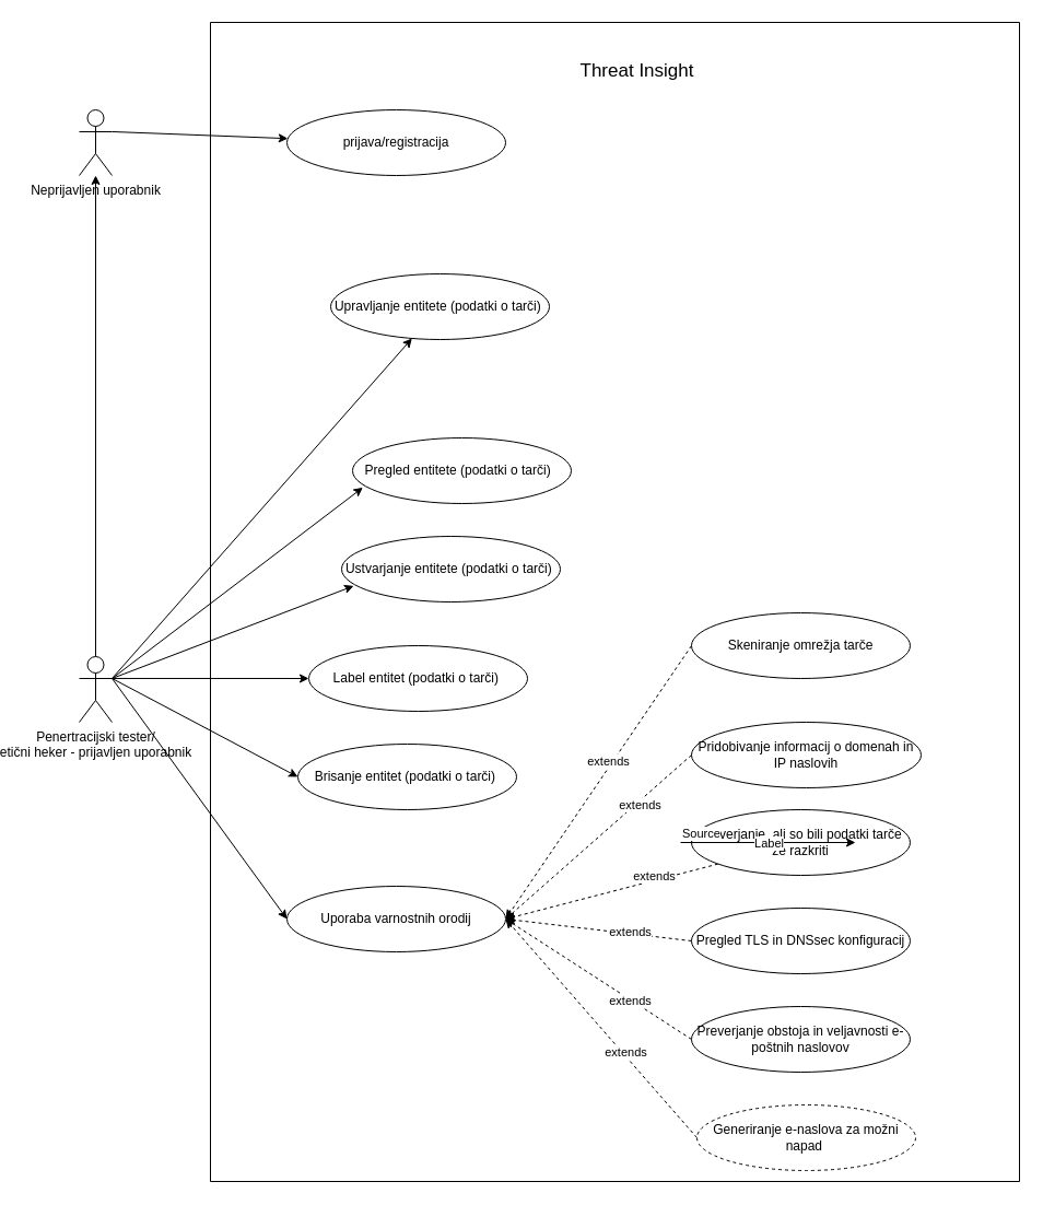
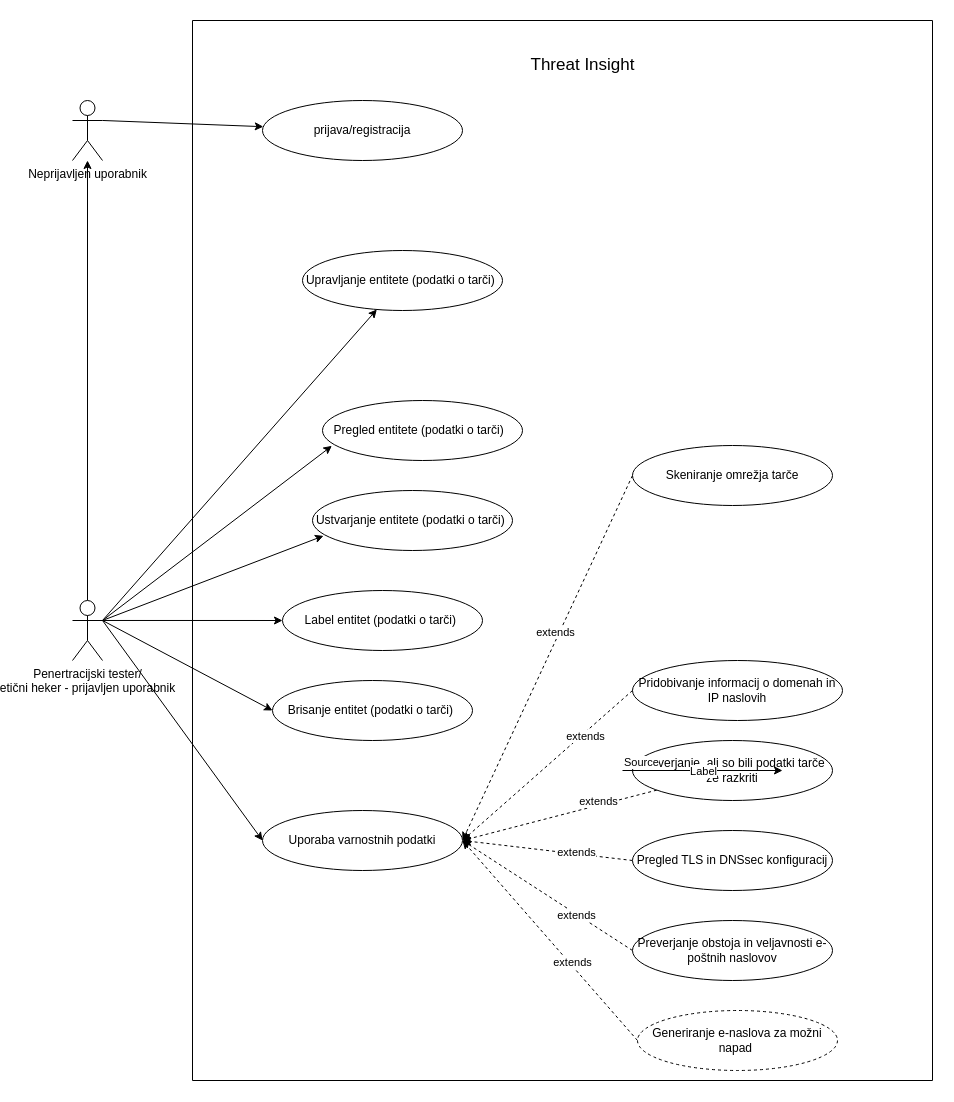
  <mxCell id="0" />
  <mxCell id="1" parent="0" />
  <mxCell id="2" value="" style="swimlane;startSize=0;" vertex="1" parent="1"><mxGeometry x="140" y="20" width="740" height="1060" as="geometry"><mxRectangle x="130" y="100" width="770" height="310" as="alternateBounds" /></mxGeometry></mxCell>
  <mxCell id="3" value="prijava/registracija" style="ellipse;whiteSpace=wrap;html=1;" vertex="1" parent="2"><mxGeometry x="70" y="80" width="200" height="60" as="geometry" /></mxCell>
  <mxCell id="4" value="Upravljanje entitete (podatki o tarči)&amp;nbsp;" style="ellipse;whiteSpace=wrap;html=1;" vertex="1" parent="2"><mxGeometry x="110" y="230" width="200" height="60" as="geometry" /></mxCell>
  <mxCell id="5" value="Pregled entitete (podatki o tarči)&amp;nbsp;&amp;nbsp;" style="ellipse;whiteSpace=wrap;html=1;" vertex="1" parent="2"><mxGeometry x="130" y="380" width="200" height="60" as="geometry" /></mxCell>
  <mxCell id="6" value="Label entitet (podatki o tarči)&amp;nbsp;" style="ellipse;whiteSpace=wrap;html=1;" vertex="1" parent="2"><mxGeometry x="90" y="570" width="200" height="60" as="geometry" /></mxCell>
  <mxCell id="7" value="Ustvarjanje entitete (podatki o tarči)&amp;nbsp;" style="ellipse;whiteSpace=wrap;html=1;" vertex="1" parent="2"><mxGeometry x="120" y="470" width="200" height="60" as="geometry" /></mxCell>
  <mxCell id="8" value="Brisanje entitet (podatki o tarči)&amp;nbsp;" style="ellipse;whiteSpace=wrap;html=1;" vertex="1" parent="2"><mxGeometry x="80" y="660" width="200" height="60" as="geometry" /></mxCell>
  <mxCell id="9" style="rounded=0;orthogonalLoop=1;jettySize=auto;html=1;exitX=0;exitY=0.5;exitDx=0;exitDy=0;entryX=1;entryY=0.5;entryDx=0;entryDy=0;dashed=1;" edge="1" parent="2" source="22" target="19"><mxGeometry relative="1" as="geometry" /></mxCell>
  <mxCell id="10" value="extends" style="edgeLabel;html=1;align=center;verticalAlign=middle;resizable=0;points=[];" vertex="1" connectable="0" parent="9"><mxGeometry x="-0.138" y="-4" relative="1" as="geometry"><mxPoint as="offset" /></mxGeometry></mxCell>
  <mxCell id="11" style="rounded=0;orthogonalLoop=1;jettySize=auto;html=1;dashed=1;entryX=1;entryY=0.5;entryDx=0;entryDy=0;" edge="1" parent="2" source="21" target="19"><mxGeometry relative="1" as="geometry" /></mxCell>
  <mxCell id="12" value="extends" style="edgeLabel;html=1;align=center;verticalAlign=middle;resizable=0;points=[];" vertex="1" connectable="0" parent="11"><mxGeometry x="-0.4" y="-4" relative="1" as="geometry"><mxPoint as="offset" /></mxGeometry></mxCell>
  <mxCell id="13" style="rounded=0;orthogonalLoop=1;jettySize=auto;html=1;exitX=0;exitY=0.5;exitDx=0;exitDy=0;entryX=1;entryY=0.5;entryDx=0;entryDy=0;dashed=1;" edge="1" parent="2" source="23" target="19"><mxGeometry relative="1" as="geometry" /></mxCell>
  <mxCell id="14" value="extends" style="edgeLabel;html=1;align=center;verticalAlign=middle;resizable=0;points=[];" vertex="1" connectable="0" parent="13"><mxGeometry x="-0.351" y="-2" relative="1" as="geometry"><mxPoint x="-1" as="offset" /></mxGeometry></mxCell>
  <mxCell id="15" style="rounded=0;orthogonalLoop=1;jettySize=auto;html=1;exitX=0;exitY=0.5;exitDx=0;exitDy=0;entryX=1;entryY=0.5;entryDx=0;entryDy=0;dashed=1;" edge="1" parent="2" source="24" target="19"><mxGeometry relative="1" as="geometry" /></mxCell>
  <mxCell id="16" value="extends" style="edgeLabel;html=1;align=center;verticalAlign=middle;resizable=0;points=[];" vertex="1" connectable="0" parent="15"><mxGeometry x="-0.343" y="1" relative="1" as="geometry"><mxPoint as="offset" /></mxGeometry></mxCell>
  <mxCell id="17" style="rounded=0;orthogonalLoop=1;jettySize=auto;html=1;exitX=0;exitY=0.5;exitDx=0;exitDy=0;entryX=1;entryY=0.5;entryDx=0;entryDy=0;dashed=1;" edge="1" parent="2" source="25" target="19"><mxGeometry relative="1" as="geometry" /></mxCell>
  <mxCell id="18" value="extends" style="edgeLabel;html=1;align=center;verticalAlign=middle;resizable=0;points=[];" vertex="1" connectable="0" parent="17"><mxGeometry x="-0.23" y="-2" relative="1" as="geometry"><mxPoint as="offset" /></mxGeometry></mxCell>
- <mxCell id="19" value="Uporaba varnostnih orodij" style="ellipse;whiteSpace=wrap;html=1;" vertex="1" parent="2"><mxGeometry x="70" y="790" width="200" height="60" as="geometry" /></mxCell>
+ <mxCell id="19" value="Uporaba varnostnih podatki" style="ellipse;whiteSpace=wrap;html=1;" vertex="1" parent="2"><mxGeometry x="70" y="790" width="200" height="60" as="geometry" /></mxCell>
  <mxCell id="20" value="Pridobivanje informacij o domenah in IP naslovih" style="ellipse;whiteSpace=wrap;html=1;" vertex="1" parent="2"><mxGeometry x="440" y="640" width="210" height="60" as="geometry" /></mxCell>
  <mxCell id="21" value="Preverjanje, ali so bili podatki tarče že razkriti" style="ellipse;whiteSpace=wrap;html=1;" vertex="1" parent="2"><mxGeometry x="440" y="720" width="200" height="60" as="geometry" /></mxCell>
- <mxCell id="22" value="Skeniranje omrežja tarče" style="ellipse;whiteSpace=wrap;html=1;" vertex="1" parent="2"><mxGeometry x="440" y="540" width="200" height="60" as="geometry" /></mxCell>
+ <mxCell id="22" value="Skeniranje omrežja tarče" style="ellipse;whiteSpace=wrap;html=1;" vertex="1" parent="2"><mxGeometry x="440" y="425" width="200" height="60" as="geometry" /></mxCell>
  <mxCell id="23" value="Pregled TLS in DNSsec konfiguracij" style="ellipse;whiteSpace=wrap;html=1;" vertex="1" parent="2"><mxGeometry x="440" y="810" width="200" height="60" as="geometry" /></mxCell>
  <mxCell id="24" value="Preverjanje obstoja in veljavnosti e-poštnih naslovov" style="ellipse;whiteSpace=wrap;html=1;" vertex="1" parent="2"><mxGeometry x="440" y="900" width="200" height="60" as="geometry" /></mxCell>
  <mxCell id="25" value="Generiranje e-naslova za možni napad&amp;nbsp;" style="ellipse;whiteSpace=wrap;html=1;dashed=1;" vertex="1" parent="2"><mxGeometry x="445" y="990" width="200" height="60" as="geometry" /></mxCell>
  <mxCell id="26" style="rounded=0;orthogonalLoop=1;jettySize=auto;html=1;exitX=0;exitY=0.5;exitDx=0;exitDy=0;entryX=1;entryY=0.5;entryDx=0;entryDy=0;dashed=1;" edge="1" parent="2" source="20" target="19"><mxGeometry relative="1" as="geometry" /></mxCell>
  <mxCell id="27" value="extends" style="edgeLabel;html=1;align=center;verticalAlign=middle;resizable=0;points=[];" vertex="1" connectable="0" parent="26"><mxGeometry x="-0.419" y="3" relative="1" as="geometry"><mxPoint as="offset" /></mxGeometry></mxCell>
  <mxCell id="28" value="Threat Insight" style="text;html=1;align=center;verticalAlign=middle;resizable=0;points=[];autosize=1;strokeColor=none;fillColor=none;fontSize=17;" vertex="1" parent="2"><mxGeometry x="325" y="30" width="130" height="30" as="geometry" /></mxCell>
  <mxCell id="29" value="" style="edgeStyle=orthogonalEdgeStyle;rounded=0;orthogonalLoop=1;jettySize=auto;html=1;" edge="1" parent="1" source="32" target="33"><mxGeometry relative="1" as="geometry" /></mxCell>
  <mxCell id="30" style="rounded=0;orthogonalLoop=1;jettySize=auto;html=1;exitX=1;exitY=0.333;exitDx=0;exitDy=0;exitPerimeter=0;" edge="1" parent="1" source="32" target="4"><mxGeometry relative="1" as="geometry" /></mxCell>
  <mxCell id="31" style="rounded=0;orthogonalLoop=1;jettySize=auto;html=1;exitX=1;exitY=0.333;exitDx=0;exitDy=0;exitPerimeter=0;entryX=0;entryY=0.5;entryDx=0;entryDy=0;" edge="1" parent="1" source="32" target="19"><mxGeometry relative="1" as="geometry" /></mxCell>
  <mxCell id="32" value="Penertracijski tester/&lt;div&gt;etični heker - prijavljen uporabnik&lt;/div&gt;" style="shape=umlActor;verticalLabelPosition=bottom;verticalAlign=top;html=1;outlineConnect=0;" vertex="1" parent="1"><mxGeometry x="20" y="600" width="30" height="60" as="geometry" /></mxCell>
  <mxCell id="33" value="Neprijavljen uporabnik" style="shape=umlActor;verticalLabelPosition=bottom;verticalAlign=top;html=1;outlineConnect=0;" vertex="1" parent="1"><mxGeometry x="20" y="100" width="30" height="60" as="geometry" /></mxCell>
  <mxCell id="34" value="" style="endArrow=classic;html=1;rounded=0;exitX=1;exitY=0.333;exitDx=0;exitDy=0;exitPerimeter=0;" edge="1" parent="1" source="33" target="3"><mxGeometry width="50" height="50" relative="1" as="geometry"><mxPoint x="60" y="-80" as="sourcePoint" /><mxPoint x="110" y="-130" as="targetPoint" /></mxGeometry></mxCell>
  <mxCell id="35" style="rounded=0;orthogonalLoop=1;jettySize=auto;html=1;exitX=1;exitY=0.333;exitDx=0;exitDy=0;entryX=0;entryY=0.5;entryDx=0;entryDy=0;exitPerimeter=0;" edge="1" parent="1" source="32" target="8"><mxGeometry relative="1" as="geometry" /></mxCell>
  <mxCell id="36" style="rounded=0;orthogonalLoop=1;jettySize=auto;html=1;entryX=0;entryY=0.5;entryDx=0;entryDy=0;exitX=1;exitY=0.333;exitDx=0;exitDy=0;exitPerimeter=0;" edge="1" parent="1" source="32" target="6"><mxGeometry relative="1" as="geometry"><mxPoint x="60" y="190" as="sourcePoint" /><mxPoint x="479" y="-25" as="targetPoint" /></mxGeometry></mxCell>
  <mxCell id="37" value="" style="endArrow=classic;html=1;rounded=0;entryX=0.055;entryY=0.756;entryDx=0;entryDy=0;entryPerimeter=0;exitX=1;exitY=0.333;exitDx=0;exitDy=0;exitPerimeter=0;" edge="1" parent="1" source="32" target="7"><mxGeometry width="50" height="50" relative="1" as="geometry"><mxPoint x="369" y="-20" as="sourcePoint" /><mxPoint x="419" y="-70" as="targetPoint" /></mxGeometry></mxCell>
  <mxCell id="38" style="rounded=0;orthogonalLoop=1;jettySize=auto;html=1;entryX=0.047;entryY=0.756;entryDx=0;entryDy=0;entryPerimeter=0;exitX=1;exitY=0.333;exitDx=0;exitDy=0;exitPerimeter=0;" edge="1" parent="1" source="32" target="5"><mxGeometry relative="1" as="geometry"><mxPoint x="60" y="190" as="sourcePoint" /></mxGeometry></mxCell>
  <mxCell id="39" value="" style="endArrow=classic;html=1;rounded=0;" edge="1" parent="1"><mxGeometry relative="1" as="geometry"><mxPoint x="570" y="770" as="sourcePoint" /><mxPoint x="730" y="770" as="targetPoint" /></mxGeometry></mxCell>
  <mxCell id="40" value="Label" style="edgeLabel;resizable=0;html=1;;align=center;verticalAlign=middle;" connectable="0" vertex="1" parent="39"><mxGeometry relative="1" as="geometry" /></mxCell>
  <mxCell id="41" value="Source" style="edgeLabel;resizable=0;html=1;;align=left;verticalAlign=bottom;" connectable="0" vertex="1" parent="39"><mxGeometry x="-1" relative="1" as="geometry" /></mxCell>
